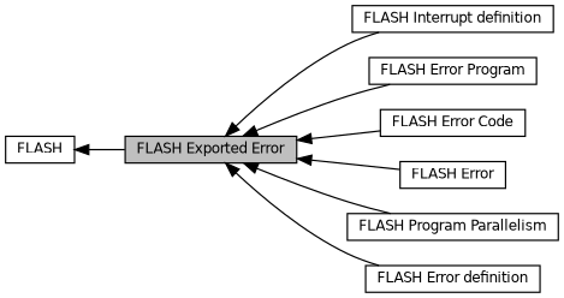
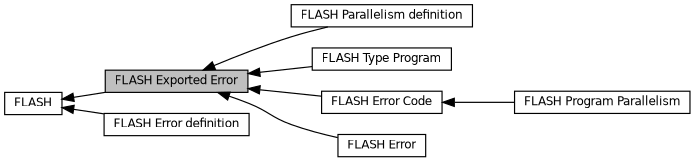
  digraph {
    rankdir=LR
    node [color=black fillcolor=white fontname=Helvetica fontsize=10 shape=box style=filled]
    edge [dir=back fontname=Helvetica fontsize=10 labelfontname=Helvetica labelfontsize=10 shape=plaintext style=solid]
-   n1 [height=0.2 label="FLASH Interrupt definition" width=0.4]
-   n2 [height=0.2 label="FLASH Error Program" width=0.4]
+   n1 [height=0.2 label="FLASH Parallelism definition" width=0.4]
+   n2 [height=0.2 label="FLASH Type Program" width=0.4]
    n3 [height=0.2 label="FLASH Error Code" width=0.4]
    n4 [height=0.2 label="FLASH Error" width=0.4]
    n5 [height=0.2 label="FLASH Program Parallelism" width=0.4]
    n6 [fillcolor=grey75 fontcolor=black height=0.2 label="FLASH Exported Error" width=0.4]
    n7 [height=0.2 label="FLASH Error definition" width=0.4]
    n8 [height=0.2 label=FLASH width=0.4]
    n6 -> n1
    n6 -> n2
    n6 -> n3
    n6 -> n4
-   n6 -> n5
-   n6 -> n7
+   n3 -> n5
+   n8 -> n7
    n8 -> n6
  }
